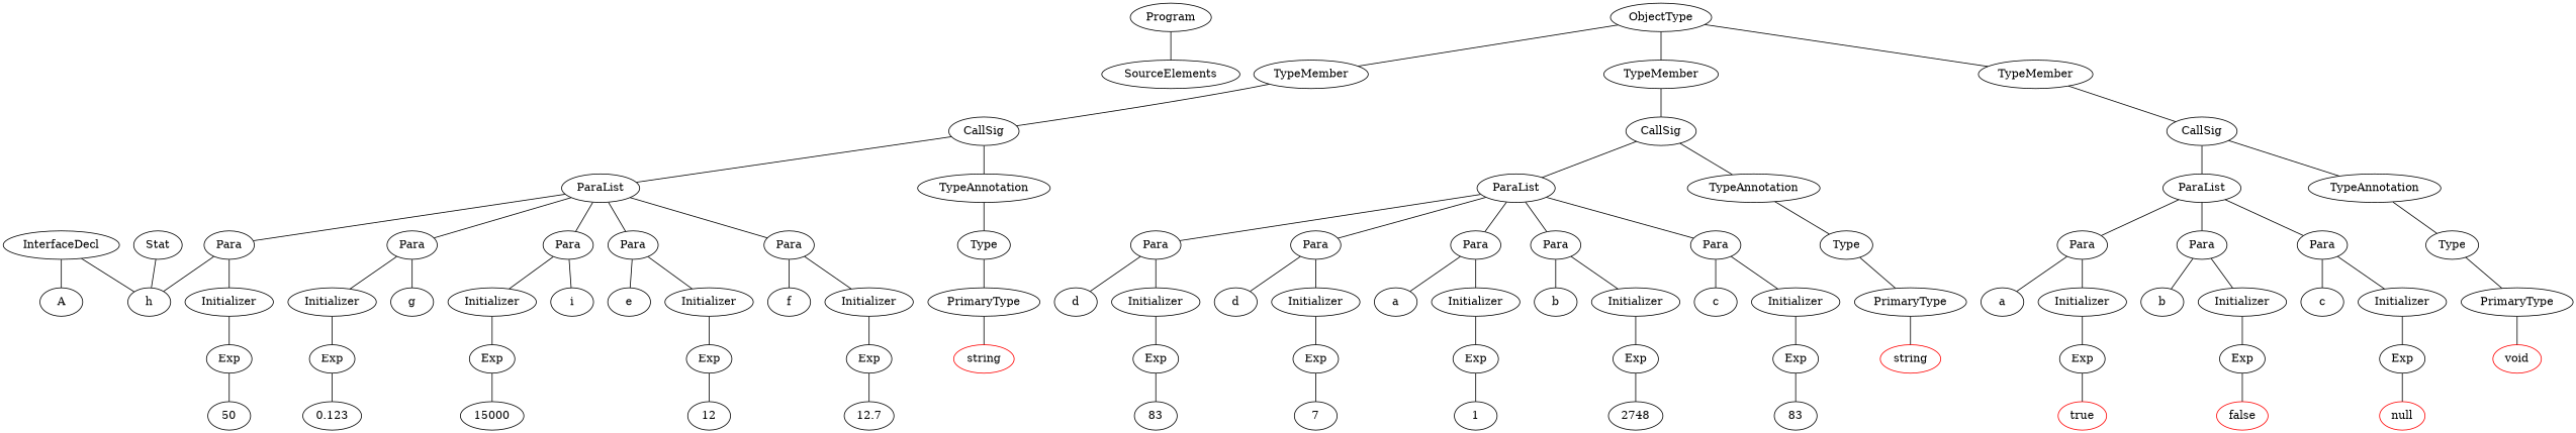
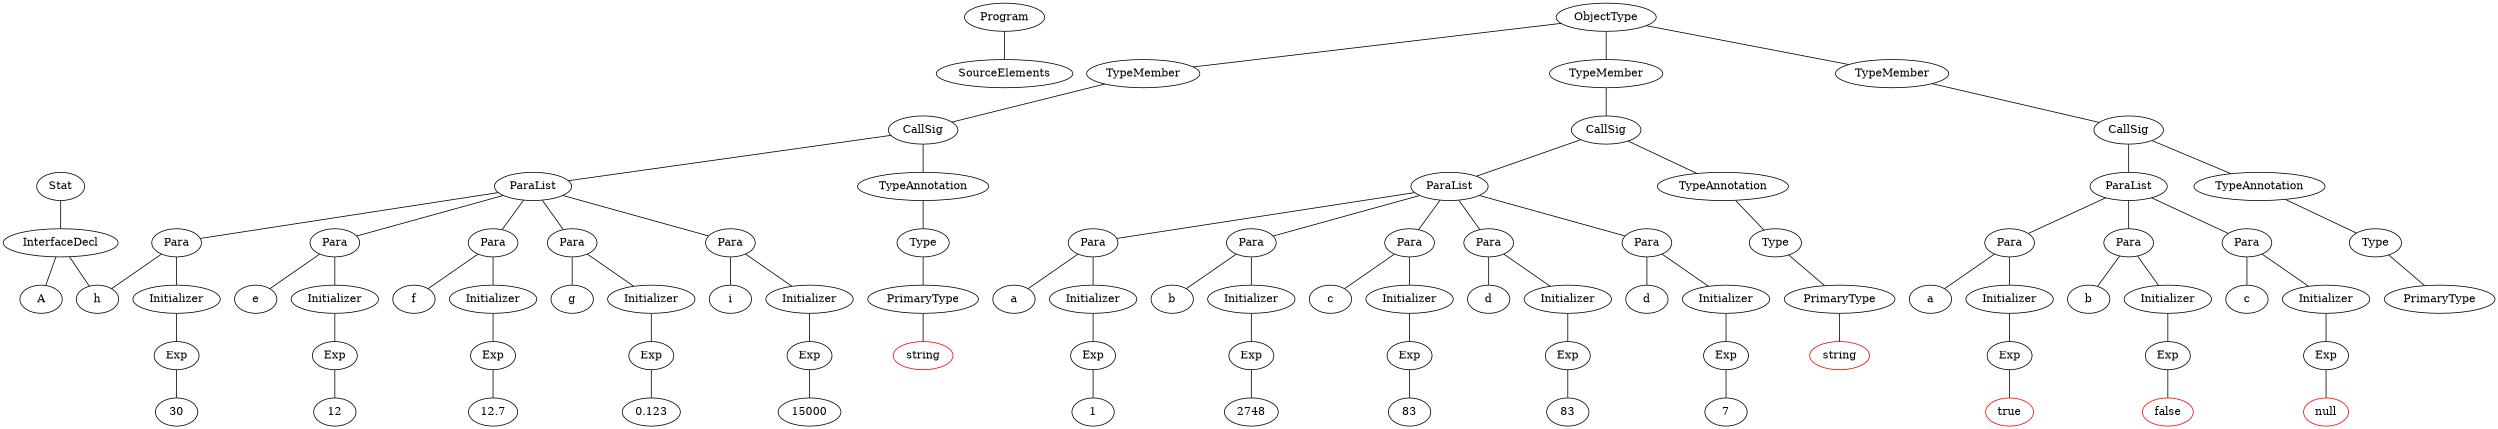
  graph {
    n1 [label=Program]
    n2 [label=SourceElements]
    n3 [label=Stat]
    n4 [label=InterfaceDecl]
    n5 [label=A]
    n6 [label=h]
    n7 [label=ObjectType]
    n8 [label=TypeMember]
    n9 [label=TypeMember]
    n10 [label=TypeMember]
    n11 [label=CallSig]
    n12 [label=CallSig]
    n13 [label=CallSig]
    n14 [label=ParaList]
    n15 [label=TypeAnnotation]
    n16 [label=Para]
    n17 [label=Para]
    n18 [label=Para]
    n19 [label=Para]
    n20 [label=Para]
    n21 [label=Type]
    n22 [label=a]
    n23 [label=Initializer]
    n24 [label=b]
    n25 [label=Initializer]
    n26 [label=c]
    n27 [label=Initializer]
    n28 [label=d]
    n29 [label=Initializer]
    n30 [label=d]
    n31 [label=Initializer]
    n32 [label=Exp]
    n33 [label=1]
    n34 [label=Exp]
    n35 [label=2748]
    n36 [label=Exp]
    n37 [label=83]
    n38 [label=Exp]
    n39 [label=83]
    n40 [label=Exp]
    n41 [label=7]
    n42 [label=PrimaryType]
    n43 [color=red label=string]
    n44 [label=ParaList]
    n45 [label=TypeAnnotation]
    n46 [label=Para]
    n47 [label=Para]
    n48 [label=Para]
    n49 [label=Para]
    n50 [label=Para]
    n51 [label=Type]
    n52 [label=e]
    n53 [label=Initializer]
    n54 [label=f]
    n55 [label=Initializer]
    n56 [label=g]
    n57 [label=Initializer]
    n58 [label=Initializer]
    n59 [label=i]
    n60 [label=Initializer]
    n61 [label=Exp]
    n62 [label=12]
    n63 [label=Exp]
    n64 [label=12.7]
    n65 [label=Exp]
    n66 [label=0.123]
    n67 [label=Exp]
-   n68 [label=50]
+   n68 [label=30]
    n69 [label=Exp]
    n70 [label=15000]
    n71 [label=PrimaryType]
    n72 [color=red label=string]
    n73 [label=ParaList]
    n74 [label=TypeAnnotation]
    n75 [label=Para]
    n76 [label=Para]
    n77 [label=Para]
    n78 [label=Type]
    n79 [label=a]
    n80 [label=Initializer]
    n81 [label=b]
    n82 [label=Initializer]
    n83 [label=c]
    n84 [label=Initializer]
    n85 [label=Exp]
    n86 [color=red label=true]
    n87 [label=Exp]
    n88 [color=red label=false]
    n89 [label=Exp]
    n90 [color=red label=null]
    n91 [label=PrimaryType]
-   n92 [color=red label=void]
    n1 -- n2
-   n3 -- n6
+   n3 -- n4
    n4 -- n5
    n4 -- n6
    n7 -- n8
    n7 -- n9
    n7 -- n10
    n8 -- n11
    n9 -- n12
    n10 -- n13
    n11 -- n14
    n11 -- n15
    n12 -- n44
    n12 -- n45
    n13 -- n73
    n13 -- n74
    n14 -- n16
    n14 -- n17
    n14 -- n18
    n14 -- n19
    n14 -- n20
    n15 -- n21
    n16 -- n22
    n16 -- n23
    n17 -- n24
    n17 -- n25
    n18 -- n26
    n18 -- n27
    n19 -- n28
    n19 -- n29
    n20 -- n30
    n20 -- n31
    n21 -- n42
    n23 -- n32
    n25 -- n34
    n27 -- n36
    n29 -- n38
    n31 -- n40
    n32 -- n33
    n34 -- n35
    n36 -- n37
    n38 -- n39
    n40 -- n41
    n42 -- n43
    n44 -- n46
    n44 -- n47
    n44 -- n48
    n44 -- n49
    n44 -- n50
    n45 -- n51
    n46 -- n52
    n46 -- n53
    n47 -- n54
    n47 -- n55
    n48 -- n56
    n48 -- n57
    n49 -- n6
    n49 -- n58
    n50 -- n59
    n50 -- n60
    n51 -- n71
    n53 -- n61
    n55 -- n63
    n57 -- n65
    n58 -- n67
    n60 -- n69
    n61 -- n62
    n63 -- n64
    n65 -- n66
    n67 -- n68
    n69 -- n70
    n71 -- n72
    n73 -- n75
    n73 -- n76
    n73 -- n77
    n74 -- n78
    n75 -- n79
    n75 -- n80
    n76 -- n81
    n76 -- n82
    n77 -- n83
    n77 -- n84
    n78 -- n91
    n80 -- n85
    n82 -- n87
    n84 -- n89
    n85 -- n86
    n87 -- n88
    n89 -- n90
-   n91 -- n92
  }
